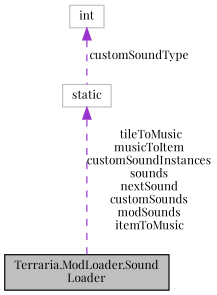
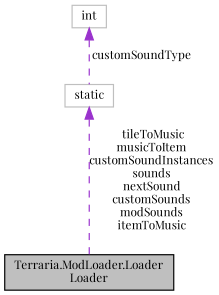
  digraph {
    fontname="Playfair Display"
    node [color=grey75 fillcolor=white fontname="Playfair Display" fontsize=10 shape=record style=filled]
    edge [color=darkorchid3 dir=back fontname="Playfair Display" fontsize=10 labelfontname=Helvetica labelfontsize=10 style=dashed]
-   n1 [color=black fillcolor=grey75 fontcolor=black height=0.2 label="Terraria.ModLoader.Sound\lLoader" width=0.4]
+   n1 [color=black fillcolor=grey75 fontcolor=black height=0.2 label="Terraria.ModLoader.Loader\lLoader" width=0.4]
    n2 [height=0.2 label=int width=0.4]
    n3 [height=0.2 label=static width=0.4]
    n2 -> n3 [label=" customSoundType"]
    n3 -> n1 [label=" tileToMusic\nmusicToItem\ncustomSoundInstances\nsounds\nnextSound\ncustomSounds\nmodSounds\nitemToMusic"]
  }
